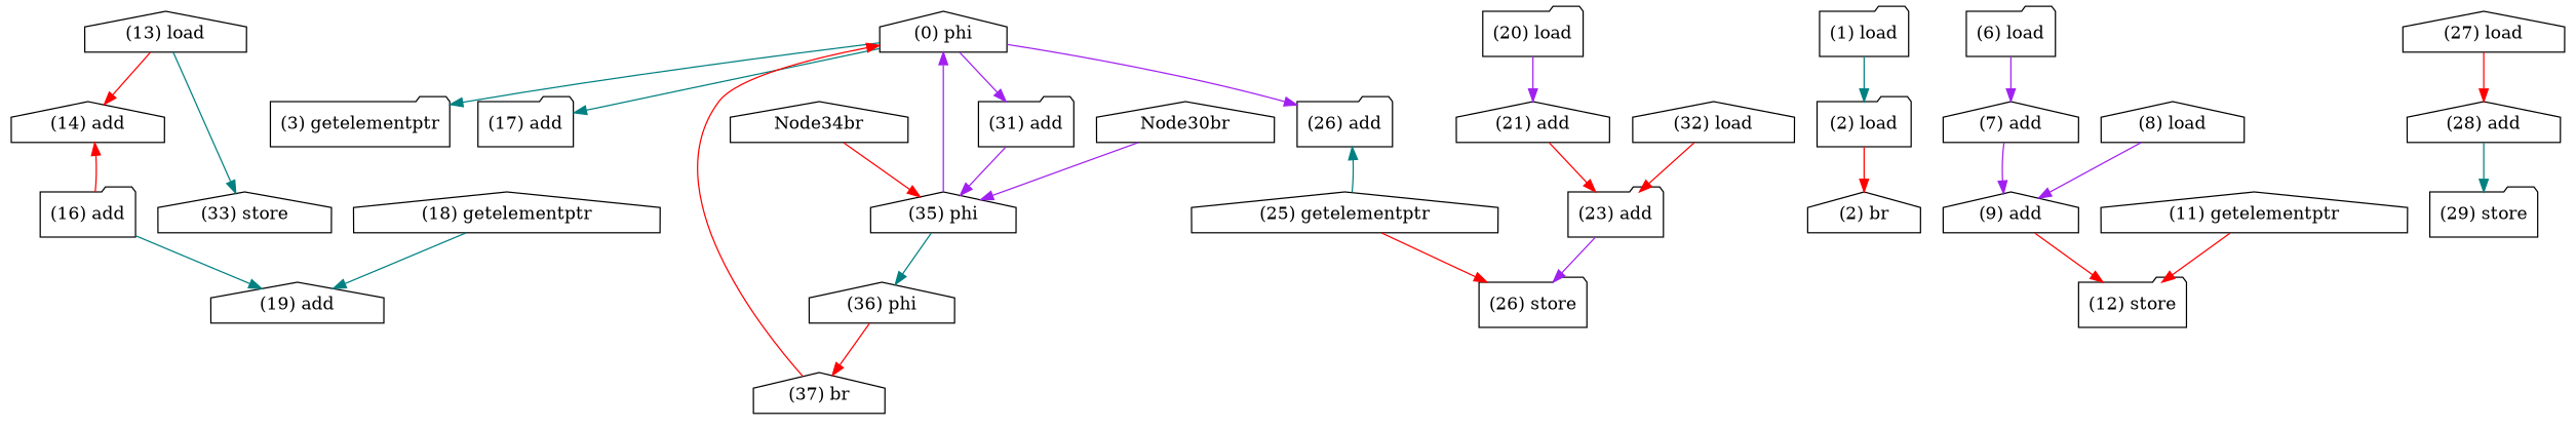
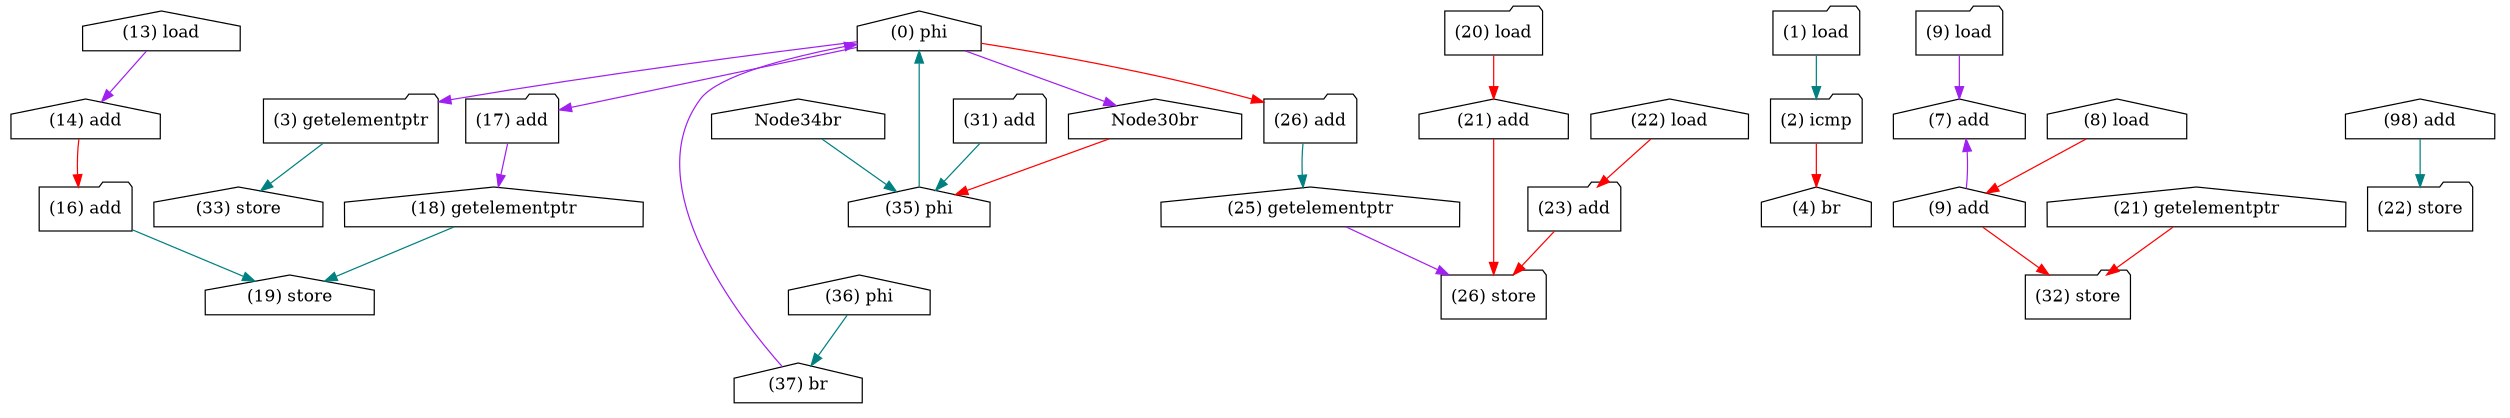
  digraph {
    node [shape=house]
    edge [color=teal]
    n1 [label="(0) phi"]
    n2 [label="(3) getelementptr" shape=folder]
    n3 [label="(17) add" shape=folder]
    n4 [label="(26) add" shape=folder]
    n5 [label="(31) add" shape=folder]
    n6 [label="(33) store"]
    n7 [label="(18) getelementptr"]
    n8 [label="(25) getelementptr"]
    n9 [label="(35) phi"]
    n10 [label="(1) load" shape=folder]
-   n11 [label="(2) load" shape=folder]
-   n12 [label="(2) br"]
-   n13 [label="(6) load" shape=folder]
+   n11 [label="(2) icmp" shape=folder]
+   n12 [label="(4) br"]
+   n13 [label="(9) load" shape=folder]
    n14 [label="(7) add"]
    n15 [label="(9) add"]
-   n16 [label="(12) store" shape=folder]
+   n16 [label="(32) store" shape=folder]
    n17 [label="(8) load"]
-   n18 [label="(11) getelementptr"]
+   n18 [label="(21) getelementptr"]
    n19 [label="(36) phi"]
    n20 [label="(13) load"]
    n21 [label="(14) add"]
    n22 [label="(16) add" shape=folder]
-   n23 [label="(19) add"]
+   n23 [label="(19) store"]
    n24 [label="(20) load" shape=folder]
    n25 [label="(21) add"]
    n26 [label="(23) add" shape=folder]
    n27 [label="(26) store" shape=folder]
-   n28 [label="(32) load"]
-   n29 [label="(27) load"]
-   n30 [label="(28) add"]
-   n31 [label="(29) store" shape=folder]
+   n28 [label="(22) load"]
+   n30 [label="(98) add"]
+   n31 [label="(22) store" shape=folder]
    n32 [label="(37) br"]
    Node30br
    Node34br
-   n1 -> n2
-   n1 -> n3
-   n1 -> n4 [color=purple]
-   n1 -> n5 [color=purple]
-   n20 -> n6
-   n8 -> n4
-   n5 -> n9 [color=purple]
+   n1 -> n2 [color=purple]
+   n1 -> n3 [color=purple]
+   n1 -> n4 [color=red]
+   n1 -> Node30br [color=purple]
+   n2 -> n6
+   n3 -> n7 [color=purple]
+   n4 -> n8
+   n5 -> n9
    n7 -> n23
-   n8 -> n27 [color=red]
-   n9 -> n1 [color=purple]
-   n9 -> n19
+   n8 -> n27 [color=purple]
+   n9 -> n1
    n10 -> n11
    n11 -> n12 [color=red]
    n13 -> n14 [color=purple]
-   n14 -> n15 [color=purple]
+   n15 -> n14 [color=purple]
    n15 -> n16 [color=red]
-   n17 -> n15 [color=purple]
+   n17 -> n15 [color=red]
    n18 -> n16 [color=red]
-   n19 -> n32 [color=red]
-   n20 -> n21 [color=red]
-   n22 -> n21 [color=red]
+   n19 -> n32
+   n20 -> n21 [color=purple]
+   n21 -> n22 [color=red]
    n22 -> n23
-   n24 -> n25 [color=purple]
-   n25 -> n26 [color=red]
-   n26 -> n27 [color=purple]
+   n24 -> n25 [color=red]
+   n25 -> n27 [color=red]
+   n26 -> n27 [color=red]
    n28 -> n26 [color=red]
-   n29 -> n30 [color=red]
    n30 -> n31
-   n32 -> n1 [color=red]
-   Node30br -> n9 [color=purple]
-   Node34br -> n9 [color=red]
+   n32 -> n1 [color=purple]
+   Node30br -> n9 [color=red]
+   Node34br -> n9
  }
